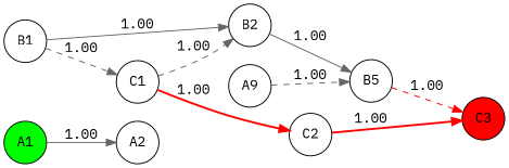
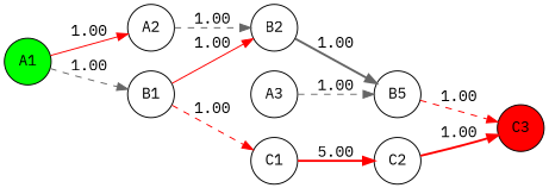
  digraph {
    fontname="IBM Plex Mono"
    rankdir=LR
    node [fontname="IBM Plex Mono" shape=circle]
    edge [color=gray40 fontname="IBM Plex Mono" style=dashed]
    A1 [fillcolor=green style=filled]
    A2
    B1
    B2
    C1
    C3 [fillcolor=red style=filled]
    n7 [label=B5]
-   A3 [label=A9]
+   A3
    C2
-   A1 -> A2 [label=1.00 style=solid]
-   C1 -> B2 [label=1.00]
-   B1 -> B2 [label=1.00 style=solid]
-   B1 -> C1 [label=1.00]
-   B2 -> n7 [label=1.00 style=solid]
-   C1 -> C2 [color=red label=1.00 style=bold]
+   A1 -> A2 [color=red label=1.00 style=solid]
+   A1 -> B1 [label=1.00]
+   A2 -> B2 [label=1.00]
+   B1 -> B2 [color=red label=1.00 style=solid]
+   B1 -> C1 [color=red label=1.00]
+   B2 -> n7 [label=1.00 style=bold]
+   C1 -> C2 [color=red label=5.00 style=bold]
    n7 -> C3 [color=red label=1.00]
    A3 -> n7 [label=1.00]
    C2 -> C3 [color=red label=1.00 style=bold]
  }
